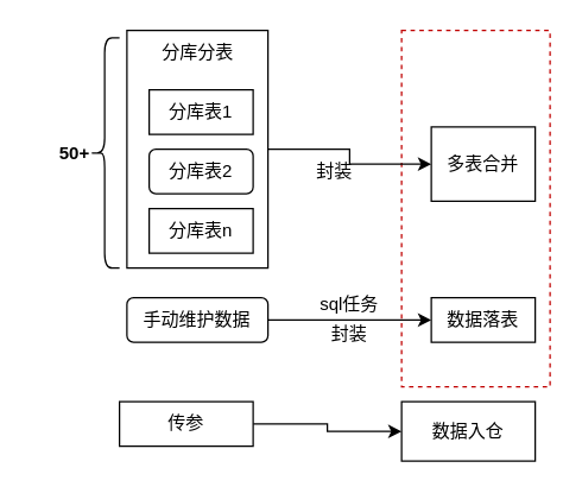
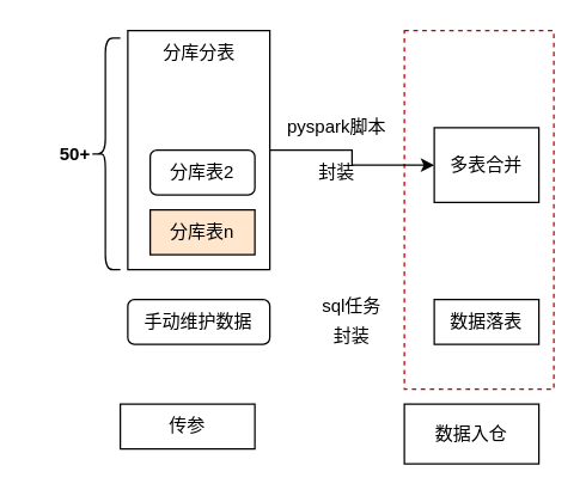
  <mxCell id="0" />
  <mxCell id="1" parent="0" />
  <mxCell id="2" value="" style="rounded=0;whiteSpace=wrap;html=1;dashed=1;strokeColor=#C00000;" parent="1" vertex="1"><mxGeometry x="270" y="20" width="100" height="240" as="geometry" /></mxCell>
  <mxCell id="3" style="edgeStyle=orthogonalEdgeStyle;rounded=0;orthogonalLoop=1;jettySize=auto;html=1;exitX=1;exitY=0.5;exitDx=0;exitDy=0;entryX=0;entryY=0.5;entryDx=0;entryDy=0;" parent="1" source="4" target="6" edge="1"><mxGeometry relative="1" as="geometry" /></mxCell>
  <mxCell id="4" value="" style="rounded=0;whiteSpace=wrap;html=1;" parent="1" vertex="1"><mxGeometry x="85" y="20" width="95" height="160" as="geometry" /></mxCell>
- <mxCell id="5" value="分库表1" style="rounded=0;whiteSpace=wrap;html=1;" parent="1" vertex="1"><mxGeometry x="100" y="60" width="70" height="30" as="geometry" /></mxCell>
  <mxCell id="6" value="多表合并" style="rounded=0;whiteSpace=wrap;html=1;" parent="1" vertex="1"><mxGeometry x="290" y="85" width="70" height="50" as="geometry" /></mxCell>
  <mxCell id="7" value="分库表2" style="whiteSpace=wrap;html=1;rounded=1;" parent="1" vertex="1"><mxGeometry x="100" y="100" width="70" height="30" as="geometry" /></mxCell>
- <mxCell id="8" value="分库表n" style="rounded=0;whiteSpace=wrap;html=1;" parent="1" vertex="1"><mxGeometry x="100" y="140" width="70" height="30" as="geometry" /></mxCell>
- <mxCell id="10" style="edgeStyle=orthogonalEdgeStyle;rounded=0;orthogonalLoop=1;jettySize=auto;html=1;exitX=1;exitY=0.5;exitDx=0;exitDy=0;entryX=0;entryY=0.5;entryDx=0;entryDy=0;" parent="1" source="11" target="12" edge="1"><mxGeometry relative="1" as="geometry" /></mxCell>
+ <mxCell id="8" value="分库表n" style="rounded=0;whiteSpace=wrap;html=1;fillColor=#ffe6cc;" parent="1" vertex="1"><mxGeometry x="100" y="140" width="70" height="30" as="geometry" /></mxCell>
+ <mxCell id="9" value="pyspark脚本" style="text;html=1;strokeColor=none;fillColor=none;align=center;verticalAlign=middle;whiteSpace=wrap;rounded=0;" parent="1" vertex="1"><mxGeometry x="190" y="70" width="70" height="30" as="geometry" /></mxCell>
  <mxCell id="11" value="手动维护数据" style="whiteSpace=wrap;html=1;rounded=1;" parent="1" vertex="1"><mxGeometry x="85" y="200" width="95" height="30" as="geometry" /></mxCell>
  <mxCell id="12" value="数据落表" style="rounded=0;whiteSpace=wrap;html=1;" parent="1" vertex="1"><mxGeometry x="290" y="200" width="70" height="30" as="geometry" /></mxCell>
  <mxCell id="13" value="sql任务" style="text;html=1;strokeColor=none;fillColor=none;align=center;verticalAlign=middle;whiteSpace=wrap;rounded=0;" parent="1" vertex="1"><mxGeometry x="200" y="190" width="70" height="30" as="geometry" /></mxCell>
  <mxCell id="14" value="分库分表" style="text;html=1;strokeColor=none;fillColor=none;align=center;verticalAlign=middle;whiteSpace=wrap;rounded=0;" parent="1" vertex="1"><mxGeometry x="102.5" y="20" width="60" height="30" as="geometry" /></mxCell>
  <mxCell id="15" value="" style="shape=curlyBracket;whiteSpace=wrap;html=1;rounded=1;labelPosition=left;verticalLabelPosition=middle;align=right;verticalAlign=middle;" parent="1" vertex="1"><mxGeometry x="60" y="25" width="20" height="155" as="geometry" /></mxCell>
  <mxCell id="16" value="&lt;b&gt;50+&lt;/b&gt;" style="text;html=1;strokeColor=none;fillColor=none;align=center;verticalAlign=middle;whiteSpace=wrap;rounded=0;" parent="1" vertex="1"><mxGeometry x="20" y="87.5" width="60" height="30" as="geometry" /></mxCell>
  <mxCell id="17" value="封装" style="text;html=1;strokeColor=none;fillColor=none;align=center;verticalAlign=middle;whiteSpace=wrap;rounded=0;" parent="1" vertex="1"><mxGeometry x="200" y="210" width="70" height="30" as="geometry" /></mxCell>
  <mxCell id="18" value="封装" style="text;html=1;strokeColor=none;fillColor=none;align=center;verticalAlign=middle;whiteSpace=wrap;rounded=0;" vertex="1" parent="1"><mxGeometry x="190" y="100" width="70" height="30" as="geometry" /></mxCell>
- <mxCell id="19" style="edgeStyle=orthogonalEdgeStyle;rounded=0;orthogonalLoop=1;jettySize=auto;html=1;exitX=1;exitY=0.5;exitDx=0;exitDy=0;entryX=0;entryY=0.5;entryDx=0;entryDy=0;" edge="1" parent="1" source="20" target="21"><mxGeometry relative="1" as="geometry" /></mxCell>
  <mxCell id="20" value="传参" style="rounded=0;whiteSpace=wrap;html=1;" vertex="1" parent="1"><mxGeometry x="80" y="270" width="90" height="30" as="geometry" /></mxCell>
  <mxCell id="21" value="数据入仓" style="rounded=0;whiteSpace=wrap;html=1;" vertex="1" parent="1"><mxGeometry x="270" y="270" width="90" height="40" as="geometry" /></mxCell>
